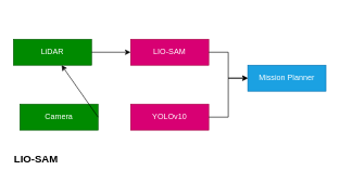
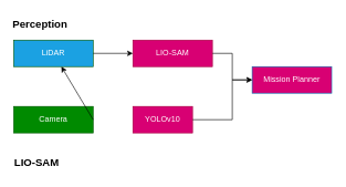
  <mxCell id="0" />
  <mxCell id="1" parent="0" />
- <mxCell id="2" value="LiDAR" style="rounded=0;whiteSpace=wrap;html=1;fillColor=#008a00;fontColor=#ffffff;strokeColor=#005700;" parent="1" vertex="1"><mxGeometry x="20" y="60" width="120" height="40" as="geometry" /></mxCell>
+ <mxCell id="2" value="LiDAR" style="rounded=0;whiteSpace=wrap;html=1;fillColor=#1ba1e2;fontColor=#ffffff;strokeColor=#005700;" parent="1" vertex="1"><mxGeometry x="20" y="60" width="120" height="40" as="geometry" /></mxCell>
  <mxCell id="3" value="" style="endArrow=classic;html=1;rounded=0;exitX=1;exitY=0.5;exitDx=0;exitDy=0;entryX=0;entryY=0.5;entryDx=0;entryDy=0;" parent="1" source="2" target="4" edge="1"><mxGeometry width="50" height="50" relative="1" as="geometry"><mxPoint x="370" y="360" as="sourcePoint" /><mxPoint x="420" y="310" as="targetPoint" /></mxGeometry></mxCell>
  <mxCell id="4" value="LIO-SAM" style="rounded=0;whiteSpace=wrap;html=1;fillColor=#d80073;fontColor=#ffffff;strokeColor=#A50040;" parent="1" vertex="1"><mxGeometry x="200" y="60" width="120" height="40" as="geometry" /></mxCell>
- <mxCell id="5" value="Mission Planner" style="rounded=0;whiteSpace=wrap;html=1;fillColor=#1ba1e2;fontColor=#ffffff;strokeColor=#006EAF;" parent="1" vertex="1"><mxGeometry x="380" y="100" width="120" height="40" as="geometry" /></mxCell>
+ <mxCell id="5" value="Mission Planner" style="rounded=0;whiteSpace=wrap;html=1;fillColor=#d80073;fontColor=#ffffff;strokeColor=#006EAF;" parent="1" vertex="1"><mxGeometry x="380" y="100" width="120" height="40" as="geometry" /></mxCell>
  <mxCell id="6" value="" style="endArrow=classic;html=1;rounded=0;entryX=0;entryY=0.5;entryDx=0;entryDy=0;exitX=1;exitY=0.5;exitDx=0;exitDy=0;" parent="1" source="4" target="5" edge="1"><mxGeometry width="50" height="50" relative="1" as="geometry"><mxPoint x="360" y="120" as="sourcePoint" /><mxPoint x="220" y="80" as="targetPoint" /><Array as="points"><mxPoint x="350" y="80" /><mxPoint x="350" y="120" /></Array></mxGeometry></mxCell>
- <mxCell id="7" value="Camera" style="rounded=0;whiteSpace=wrap;html=1;fillColor=#008a00;fontColor=#ffffff;strokeColor=#005700;" parent="1" vertex="1"><mxGeometry x="30" y="160" width="120" height="40" as="geometry" /></mxCell>
+ <mxCell id="7" value="Camera" style="rounded=0;whiteSpace=wrap;html=1;fillColor=#008a00;fontColor=#ffffff;strokeColor=#005700;" parent="1" vertex="1"><mxGeometry x="20" y="160" width="120" height="40" as="geometry" /></mxCell>
  <mxCell id="8" value="" style="endArrow=classic;html=1;rounded=0;exitX=1;exitY=0.5;exitDx=0;exitDy=0;" parent="1" source="7" target="2" edge="1"><mxGeometry width="50" height="50" relative="1" as="geometry"><mxPoint x="370" y="460" as="sourcePoint" /><mxPoint x="420" y="410" as="targetPoint" /></mxGeometry></mxCell>
- <mxCell id="9" value="YOLOv10" style="rounded=0;whiteSpace=wrap;html=1;fillColor=#d80073;fontColor=#ffffff;strokeColor=#A50040;" parent="1" vertex="1"><mxGeometry x="200" y="160" width="120" height="40" as="geometry" /></mxCell>
+ <mxCell id="9" value="YOLOv10" style="rounded=0;whiteSpace=wrap;html=1;fillColor=#d80073;fontColor=#ffffff;strokeColor=#A50040;" parent="1" vertex="1"><mxGeometry x="200" y="160" width="90" height="40" as="geometry" /></mxCell>
  <mxCell id="10" value="" style="endArrow=open;html=1;rounded=0;entryX=0;entryY=0.5;entryDx=0;entryDy=0;exitX=1;exitY=0.5;exitDx=0;exitDy=0;" parent="1" source="9" target="5" edge="1"><mxGeometry width="50" height="50" relative="1" as="geometry"><mxPoint x="360" y="220" as="sourcePoint" /><mxPoint x="380" y="220" as="targetPoint" /><Array as="points"><mxPoint x="350" y="180" /><mxPoint x="350" y="120" /></Array></mxGeometry></mxCell>
+ <mxCell id="11" value="&lt;font style=&quot;font-size: 16px;&quot;&gt;Perception&lt;/font&gt;" style="text;html=1;align=center;verticalAlign=middle;whiteSpace=wrap;rounded=0;fontStyle=1" parent="1" vertex="1"><mxGeometry x="30" y="20" width="60" height="30" as="geometry" /></mxCell>
  <mxCell id="12" value="&lt;font style=&quot;font-size: 16px;&quot;&gt;LIO-SAM&lt;/font&gt;" style="text;html=1;align=center;verticalAlign=middle;whiteSpace=wrap;rounded=0;fontStyle=1" vertex="1" parent="1"><mxGeometry x="20" y="230" width="70" height="30" as="geometry" /></mxCell>
